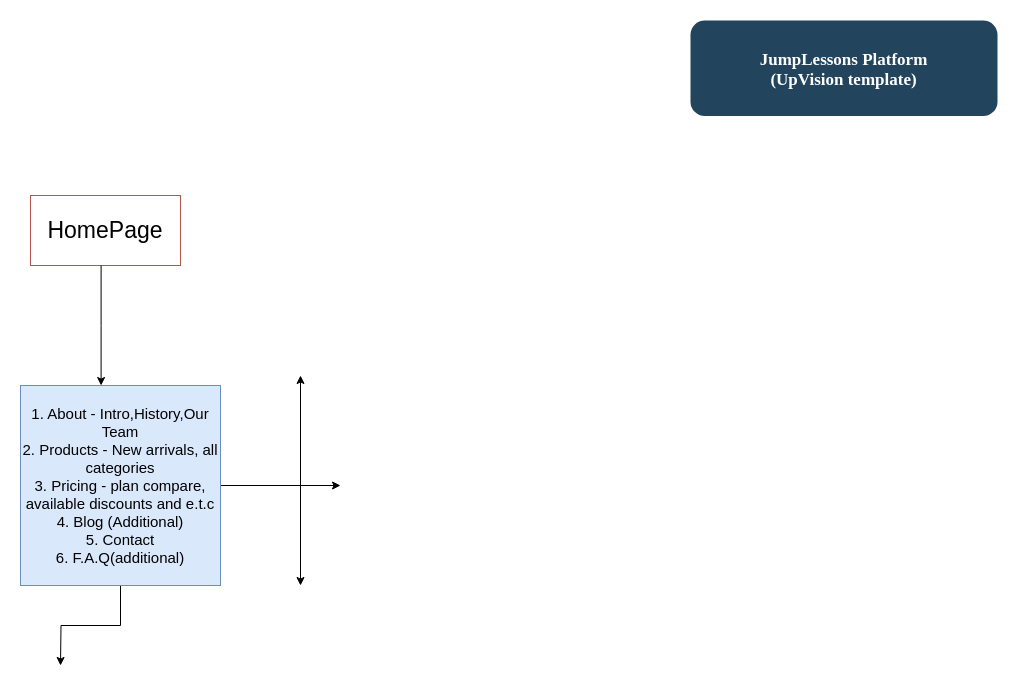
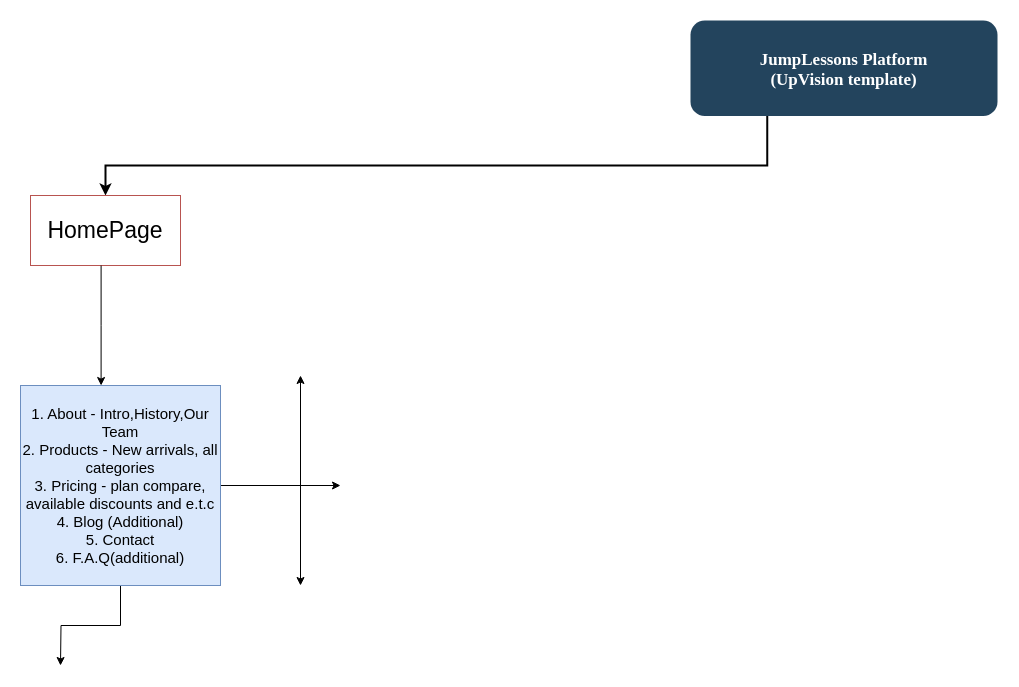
  <mxCell id="0" />
  <mxCell id="1" parent="0" />
  <mxCell id="2" value="JumpLessons Platform&#10;(UpVision template)" style="rounded=1;fillColor=#23445D;gradientColor=none;strokeColor=none;fontColor=#FFFFFF;fontStyle=1;fontFamily=Tahoma;fontSize=17;" parent="1" vertex="1"><mxGeometry x="690" y="20" width="307" height="95.5" as="geometry" /></mxCell>
+ <mxCell id="3" value="" style="edgeStyle=elbowEdgeStyle;elbow=vertical;strokeWidth=2;rounded=0;exitX=0.25;exitY=1;exitDx=0;exitDy=0;" parent="1" source="2" target="4" edge="1"><mxGeometry x="347" y="225.5" width="100" height="100" as="geometry"><mxPoint x="833" y="260.5" as="sourcePoint" /><mxPoint x="500" y="335" as="targetPoint" /><Array as="points"><mxPoint x="420" y="165" /></Array></mxGeometry></mxCell>
  <mxCell id="4" value="&lt;font style=&quot;font-size: 23px;&quot;&gt;HomePage&lt;/font&gt;" style="rounded=0;whiteSpace=wrap;html=1;fillColor=#ffffff;strokeColor=#b85450;" vertex="1" parent="1"><mxGeometry x="30" y="195" width="150" height="70" as="geometry" /></mxCell>
  <mxCell id="5" style="edgeStyle=orthogonalEdgeStyle;rounded=0;orthogonalLoop=1;jettySize=auto;html=1;" edge="1" parent="1" source="9"><mxGeometry relative="1" as="geometry"><mxPoint x="60" y="665" as="targetPoint" /></mxGeometry></mxCell>
  <mxCell id="6" style="edgeStyle=orthogonalEdgeStyle;rounded=0;orthogonalLoop=1;jettySize=auto;html=1;" edge="1" parent="1" source="9"><mxGeometry relative="1" as="geometry"><mxPoint x="300" y="375" as="targetPoint" /><Array as="points"><mxPoint x="300" y="485" /></Array></mxGeometry></mxCell>
  <mxCell id="7" style="edgeStyle=orthogonalEdgeStyle;rounded=0;orthogonalLoop=1;jettySize=auto;html=1;" edge="1" parent="1" source="9"><mxGeometry relative="1" as="geometry"><mxPoint x="340" y="485" as="targetPoint" /></mxGeometry></mxCell>
  <mxCell id="8" style="edgeStyle=orthogonalEdgeStyle;rounded=0;orthogonalLoop=1;jettySize=auto;html=1;" edge="1" parent="1" source="9"><mxGeometry relative="1" as="geometry"><mxPoint x="300" y="585" as="targetPoint" /><Array as="points"><mxPoint x="300" y="485" /></Array></mxGeometry></mxCell>
  <mxCell id="9" value="&lt;font style=&quot;font-size: 15px;&quot;&gt;1. About - Intro,History,Our Team&lt;br&gt;2. Products - New arrivals, all categories&lt;br&gt;3. Pricing - plan compare, available discounts and e.t.c&lt;br&gt;4. Blog (Additional)&lt;br&gt;5. Contact&lt;br&gt;6. F.A.Q(additional)&lt;/font&gt;" style="whiteSpace=wrap;html=1;aspect=fixed;fillColor=#dae8fc;strokeColor=#6c8ebf;align=center;" vertex="1" parent="1"><mxGeometry y="385" width="200" height="200" as="geometry" x="20" /></mxCell>
  <mxCell id="10" style="edgeStyle=orthogonalEdgeStyle;rounded=0;orthogonalLoop=1;jettySize=auto;html=1;" edge="1" parent="1" target="9"><mxGeometry relative="1" as="geometry"><mxPoint x="100.6" y="265" as="sourcePoint" /><mxPoint x="100" y="382" as="targetPoint" /><Array as="points"><mxPoint x="101" y="325" /><mxPoint x="100" y="325" /></Array></mxGeometry></mxCell>
